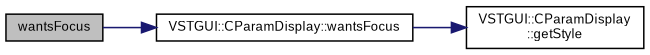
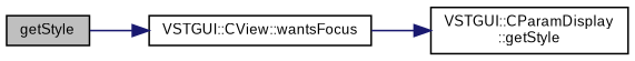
  digraph {
    rankdir=LR
    node [color=black fontname=Arial fontsize=9 shape=record]
    edge [color=midnightblue fontname=Arial fontsize=9 labelfontname=Arial labelfontsize=9 style=solid]
-   n1 [fillcolor=grey75 fontcolor=black height=0.2 label=wantsFocus style=filled width=0.4]
-   n2 [height=0.2 label="VSTGUI::CParamDisplay::wantsFocus" width=0.4]
+   n1 [fillcolor=grey75 fontcolor=black height=0.2 label=getStyle style=filled width=0.4]
+   n2 [height=0.2 label="VSTGUI::CView::wantsFocus" width=0.4]
    n3 [height=0.2 label="VSTGUI::CParamDisplay\l::getStyle" width=0.4]
    n1 -> n2
    n2 -> n3
  }
